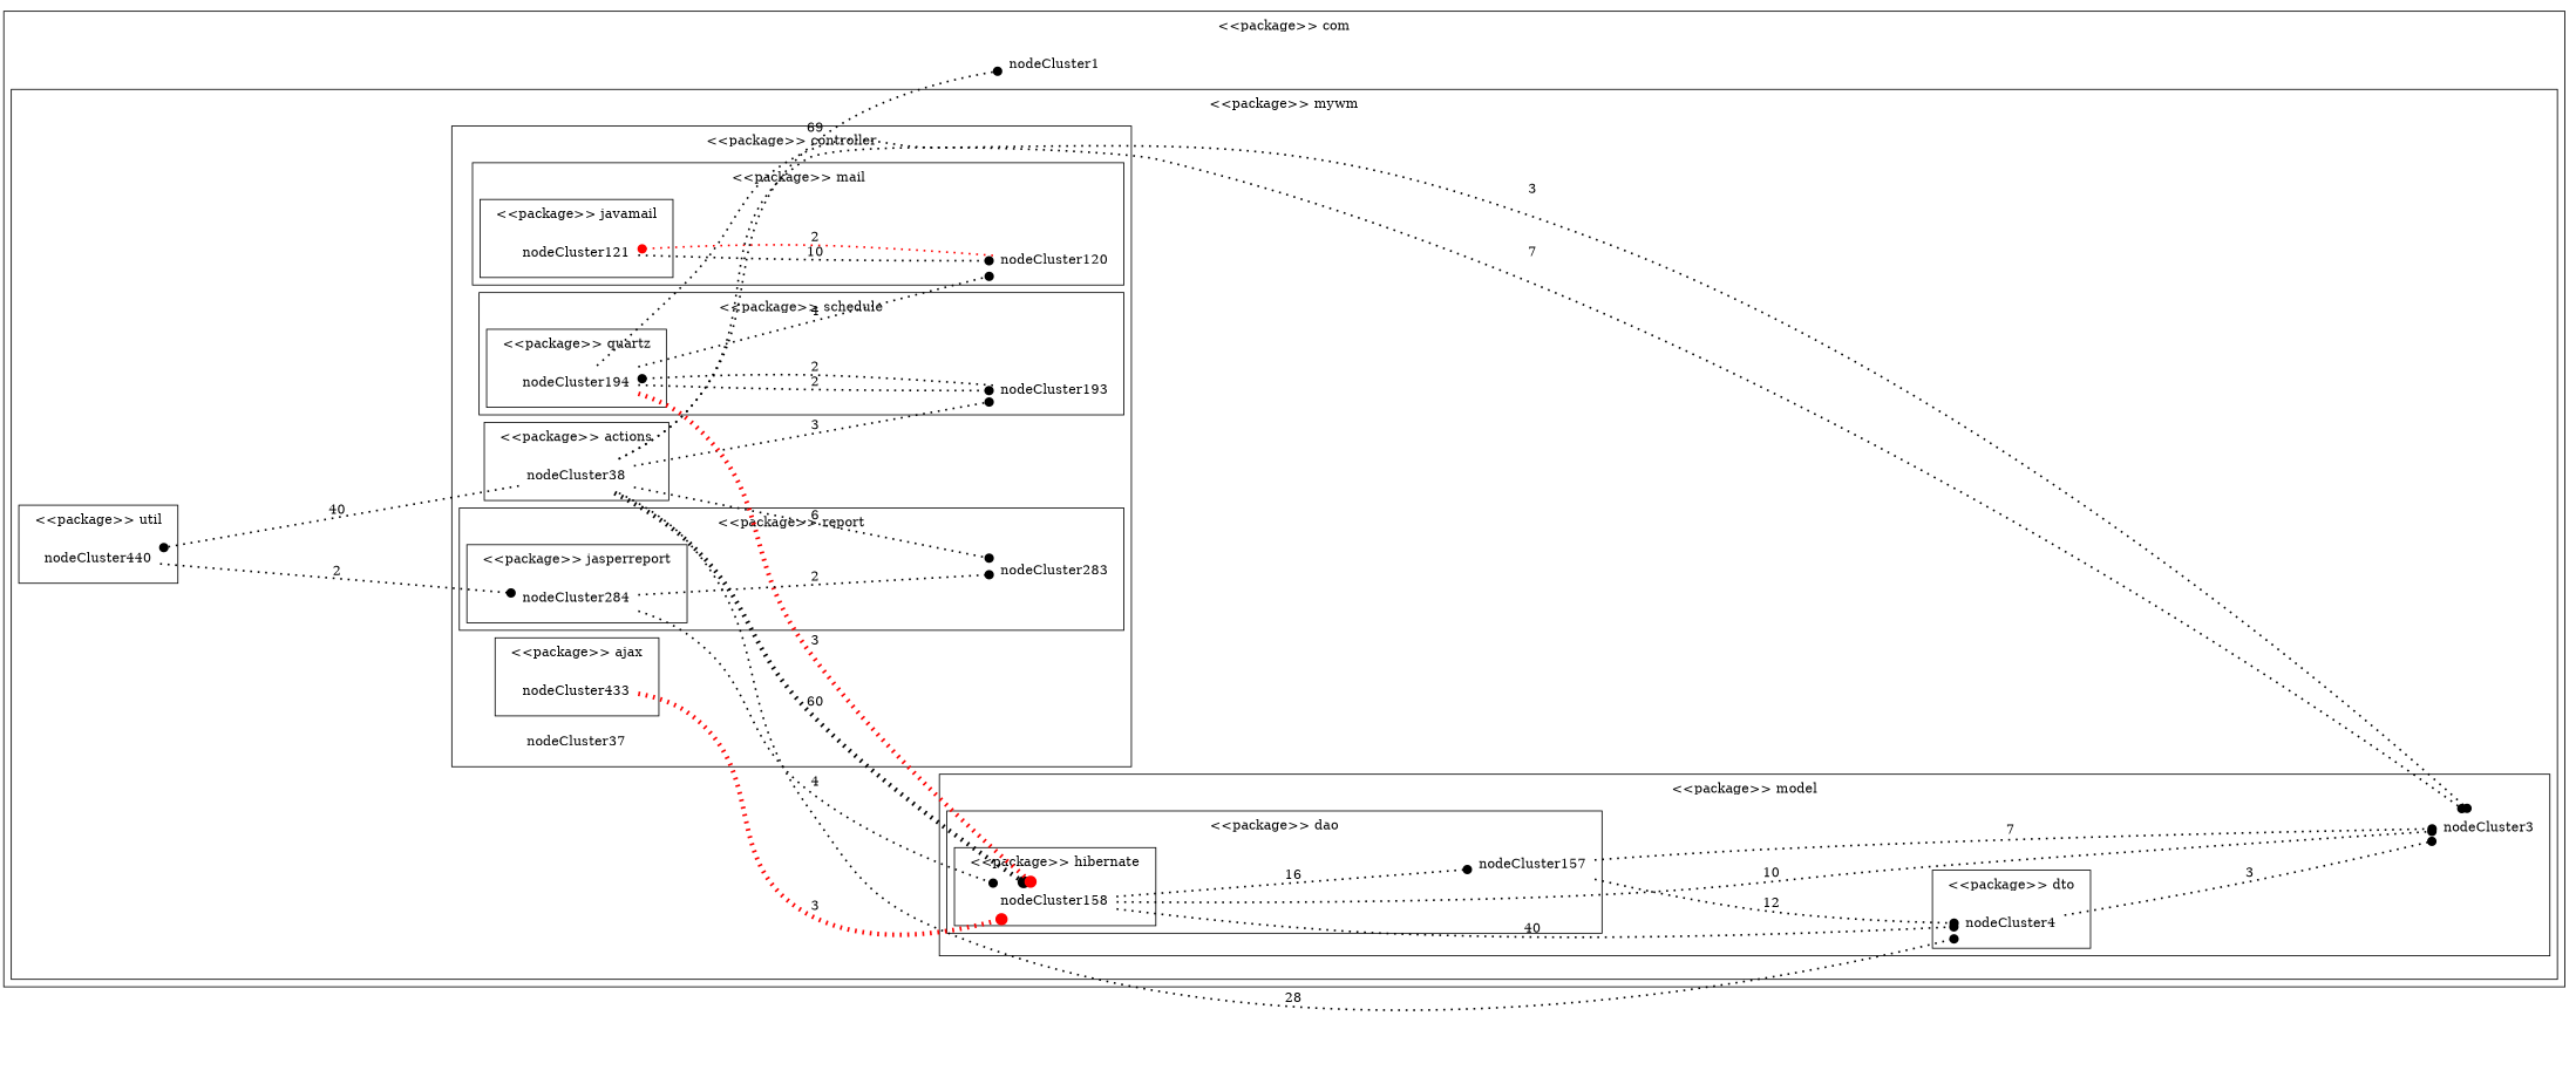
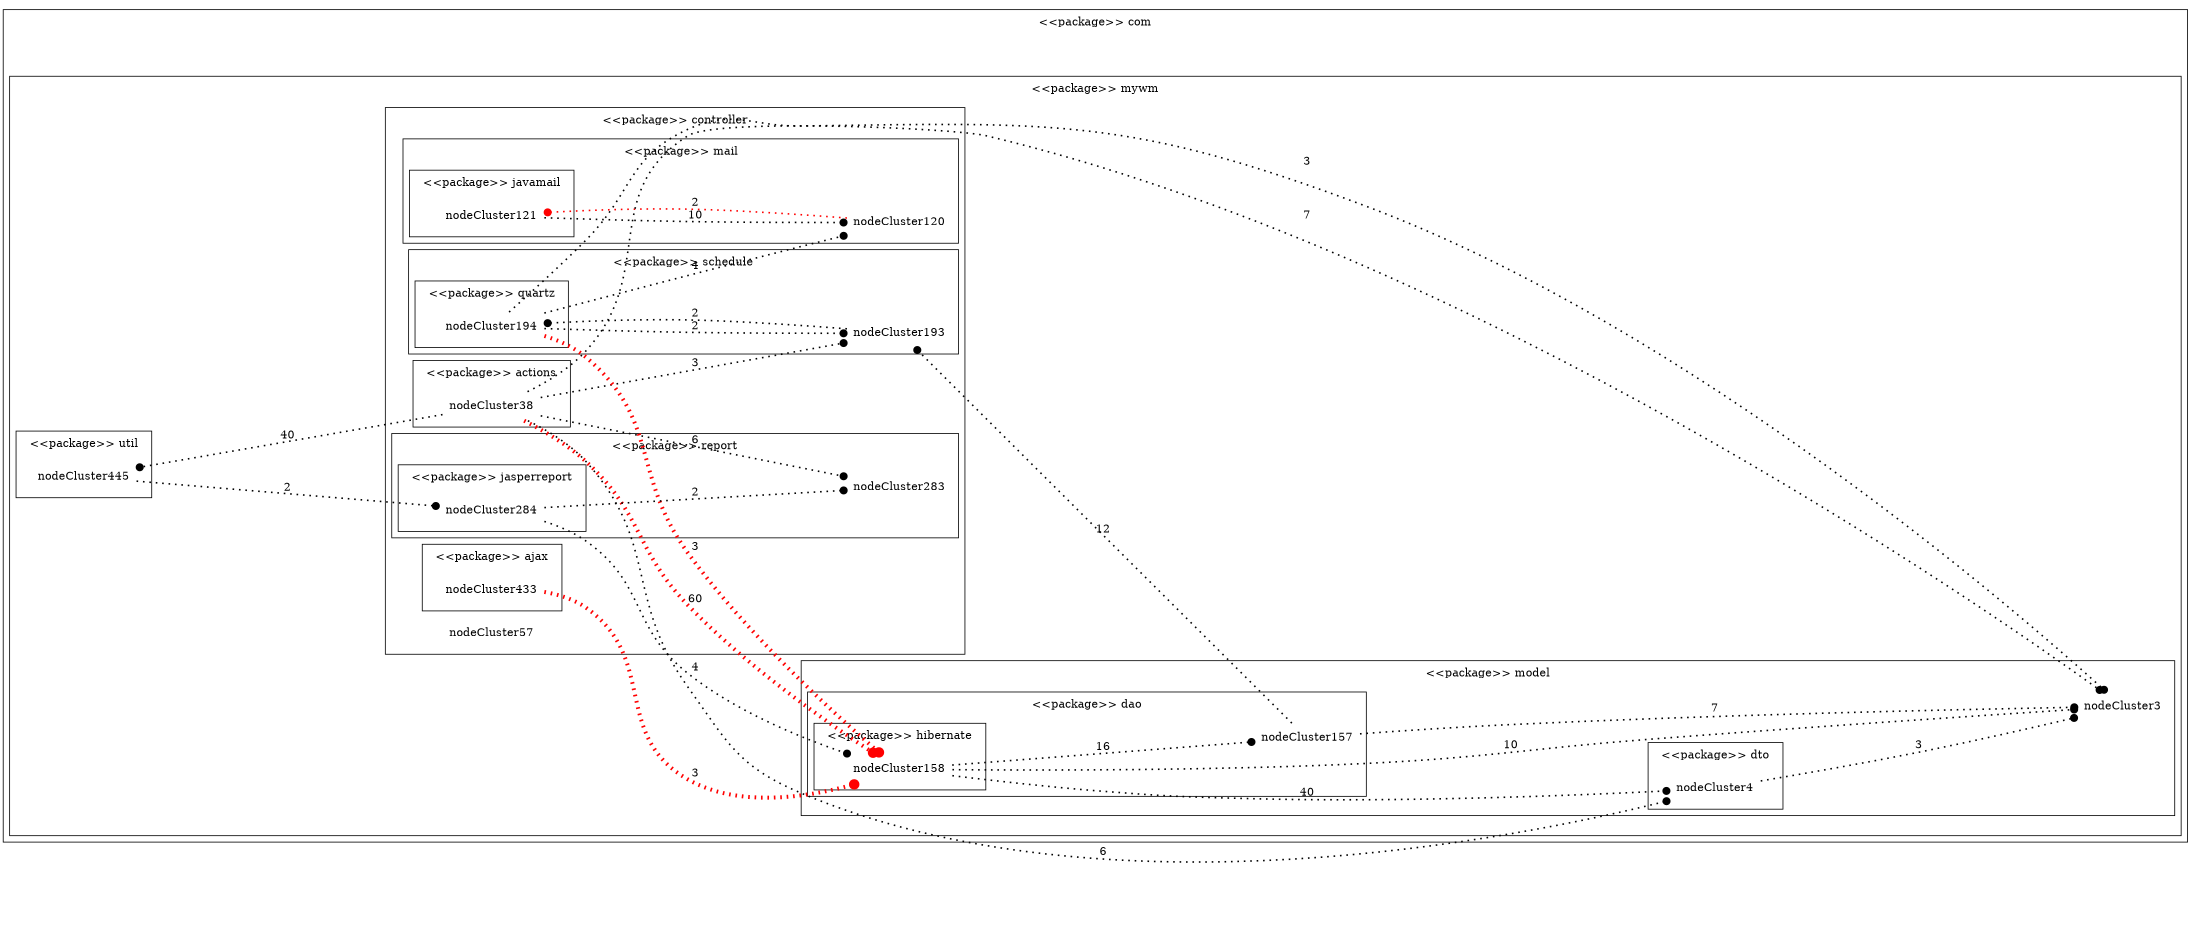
  digraph {
    compound=true
    rankdir=LR
    ranksep=equally
    node [shape=none]
    edge [arrowhead=dot color=black penwidth=2 style=dotted]
    nodeCluster4
    nodeCluster158
    nodeCluster157
    nodeCluster3
    nodeCluster121
    nodeCluster120
    nodeCluster38
    nodeCluster194
    nodeCluster193
    nodeCluster433
    nodeCluster284
    nodeCluster283
-   nodeCluster37
-   nodeCluster440
-   nodeCluster1
+   nodeCluster37 [label=nodeCluster57]
+   nodeCluster440 [label=nodeCluster445]
    subgraph cluster_1 {
      color=black
      label=<<TABLE BORDER="0"><TR><TD BORDER="0" HREF="1" > &lt;&lt;package&gt;&gt; com </TD></TR></TABLE>>
-     nodeCluster1
      subgraph cluster_2 {
        color=black
        label=<<TABLE BORDER="0"><TR><TD BORDER="0" HREF="2" > &lt;&lt;package&gt;&gt; mywm </TD></TR></TABLE>>
        subgraph cluster_3 {
          color=black
          label=<<TABLE BORDER="0"><TR><TD BORDER="0" HREF="3" > &lt;&lt;package&gt;&gt; model </TD></TR></TABLE>>
          nodeCluster3
          subgraph cluster_4 {
            color=black
            label=<<TABLE BORDER="0"><TR><TD BORDER="0" HREF="4" > &lt;&lt;package&gt;&gt; dto </TD></TR></TABLE>>
            nodeCluster4
          }
          subgraph cluster_5 {
            color=black
            label=<<TABLE BORDER="0"><TR><TD BORDER="0" HREF="157" > &lt;&lt;package&gt;&gt; dao </TD></TR></TABLE>>
            nodeCluster157
            subgraph cluster_6 {
              color=black
              label=<<TABLE BORDER="0"><TR><TD BORDER="0" HREF="158" > &lt;&lt;package&gt;&gt; hibernate </TD></TR></TABLE>>
              nodeCluster158
            }
          }
        }
        subgraph cluster_7 {
          color=black
          label=<<TABLE BORDER="0"><TR><TD BORDER="0" HREF="37" > &lt;&lt;package&gt;&gt; controller </TD></TR></TABLE>>
          nodeCluster37
          subgraph cluster_8 {
            color=black
            label=<<TABLE BORDER="0"><TR><TD BORDER="0" HREF="120" > &lt;&lt;package&gt;&gt; mail </TD></TR></TABLE>>
            nodeCluster120
            subgraph cluster_9 {
              color=black
              label=<<TABLE BORDER="0"><TR><TD BORDER="0" HREF="121" > &lt;&lt;package&gt;&gt; javamail </TD></TR></TABLE>>
              nodeCluster121
            }
          }
          subgraph cluster_10 {
            color=black
            label=<<TABLE BORDER="0"><TR><TD BORDER="0" HREF="38" > &lt;&lt;package&gt;&gt; actions </TD></TR></TABLE>>
            nodeCluster38
          }
          subgraph cluster_11 {
            color=black
            label=<<TABLE BORDER="0"><TR><TD BORDER="0" HREF="193" > &lt;&lt;package&gt;&gt; schedule </TD></TR></TABLE>>
            nodeCluster193
            subgraph cluster_12 {
              color=black
              label=<<TABLE BORDER="0"><TR><TD BORDER="0" HREF="194" > &lt;&lt;package&gt;&gt; quartz </TD></TR></TABLE>>
              nodeCluster194
            }
          }
          subgraph cluster_13 {
            color=black
            label=<<TABLE BORDER="0"><TR><TD BORDER="0" HREF="433" > &lt;&lt;package&gt;&gt; ajax </TD></TR></TABLE>>
            nodeCluster433
          }
          subgraph cluster_14 {
            color=black
            label=<<TABLE BORDER="0"><TR><TD BORDER="0" HREF="283" > &lt;&lt;package&gt;&gt; report </TD></TR></TABLE>>
            nodeCluster283
            subgraph cluster_15 {
              color=black
              label=<<TABLE BORDER="0"><TR><TD BORDER="0" HREF="284" > &lt;&lt;package&gt;&gt; jasperreport </TD></TR></TABLE>>
              nodeCluster284
            }
          }
        }
        subgraph cluster_16 {
          color=black
          label=<<TABLE BORDER="0"><TR><TD BORDER="0" HREF="440" > &lt;&lt;package&gt;&gt; util </TD></TR></TABLE>>
          nodeCluster440
        }
      }
    }
    nodeCluster4 -> nodeCluster3 [label=3]
    nodeCluster158 -> nodeCluster4 [label=40]
    nodeCluster158 -> nodeCluster157 [label=16]
    nodeCluster158 -> nodeCluster3 [label=10]
-   nodeCluster157 -> nodeCluster4 [label=12]
+   nodeCluster157 -> nodeCluster193 [label=12]
    nodeCluster157 -> nodeCluster3 [label=7]
    nodeCluster121 -> nodeCluster120 [label=10]
    nodeCluster120 -> nodeCluster121 [color=red label=2]
-   nodeCluster38 -> nodeCluster4 [label=28]
-   nodeCluster38 -> nodeCluster158 [label=60 penwidth=5]
+   nodeCluster38 -> nodeCluster4 [label=6]
+   nodeCluster38 -> nodeCluster158 [color=red label=60 penwidth=5]
    nodeCluster38 -> nodeCluster3 [label=7]
    nodeCluster38 -> nodeCluster193 [label=3]
    nodeCluster38 -> nodeCluster283 [label=6]
    nodeCluster38 -> nodeCluster440 [label=40]
-   nodeCluster38 -> nodeCluster1 [label=69]
    nodeCluster194 -> nodeCluster158 [color=red label=3 penwidth=5]
    nodeCluster194 -> nodeCluster3 [label=3]
    nodeCluster194 -> nodeCluster120 [label=4]
    nodeCluster194 -> nodeCluster193 [label=2]
    nodeCluster193 -> nodeCluster194 [label=2]
    nodeCluster433 -> nodeCluster158 [color=red label=3 penwidth=5]
    nodeCluster284 -> nodeCluster158 [label=4]
    nodeCluster284 -> nodeCluster283 [label=2]
    nodeCluster440 -> nodeCluster284 [label=2]
  }
